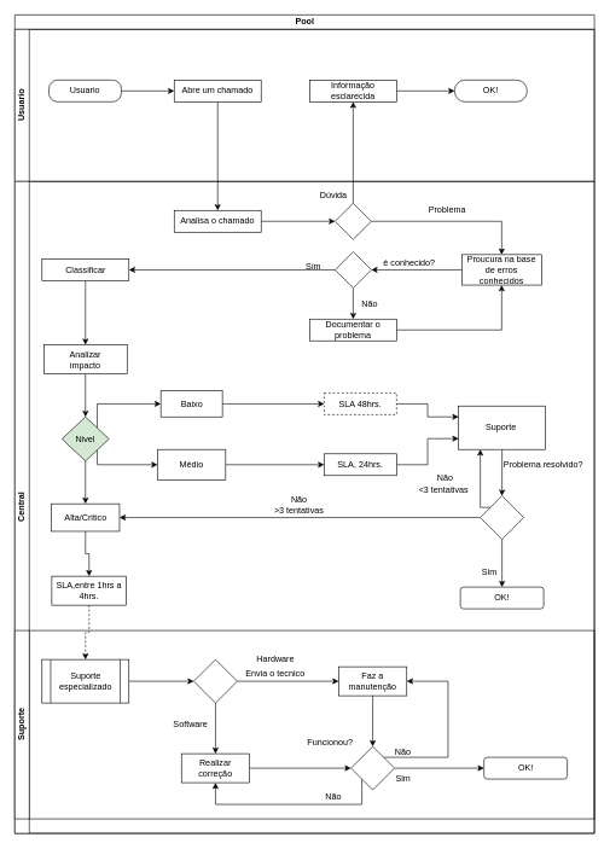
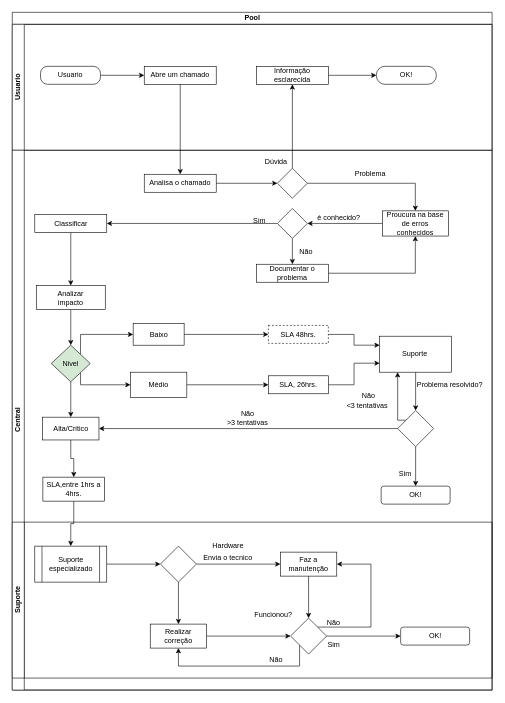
  <mxCell id="0" />
  <mxCell id="1" parent="0" />
  <mxCell id="2" value="Pool" style="swimlane;html=1;childLayout=stackLayout;resizeParent=1;resizeParentMax=0;horizontal=1;startSize=20;horizontalStack=0;" parent="1" vertex="1"><mxGeometry x="20" y="20" width="800" height="1130" as="geometry" /></mxCell>
  <mxCell id="3" value="Usuario" style="swimlane;html=1;startSize=20;horizontal=0;" parent="2" vertex="1"><mxGeometry y="20" width="800" height="210" as="geometry"><mxRectangle y="20" width="800" height="40" as="alternateBounds" /></mxGeometry></mxCell>
  <mxCell id="4" value="" style="edgeStyle=orthogonalEdgeStyle;rounded=0;orthogonalLoop=1;jettySize=auto;html=1;" parent="3" source="5" target="6" edge="1"><mxGeometry relative="1" as="geometry" /></mxCell>
  <mxCell id="5" value="Usuario" style="rounded=1;whiteSpace=wrap;html=1;arcSize=40;" parent="3" vertex="1"><mxGeometry x="47" y="70" width="100" height="30" as="geometry" /></mxCell>
  <mxCell id="6" value="Abre um chamado" style="rounded=0;whiteSpace=wrap;html=1;" parent="3" vertex="1"><mxGeometry x="220" y="70" width="120" height="30" as="geometry" /></mxCell>
  <mxCell id="7" style="edgeStyle=orthogonalEdgeStyle;rounded=0;orthogonalLoop=1;jettySize=auto;html=1;exitX=1;exitY=0.5;exitDx=0;exitDy=0;entryX=0;entryY=0.5;entryDx=0;entryDy=0;" parent="3" source="8" target="9" edge="1"><mxGeometry relative="1" as="geometry" /></mxCell>
  <mxCell id="8" value="Informação esclarecida" style="rounded=0;whiteSpace=wrap;html=1;" parent="3" vertex="1"><mxGeometry x="407" y="70" width="120" height="30" as="geometry" /></mxCell>
  <mxCell id="9" value="OK!" style="rounded=1;whiteSpace=wrap;html=1;arcSize=48;" parent="3" vertex="1"><mxGeometry x="607" y="70" width="100" height="30" as="geometry" /></mxCell>
  <mxCell id="10" style="edgeStyle=orthogonalEdgeStyle;rounded=0;orthogonalLoop=1;jettySize=auto;html=1;entryX=0.5;entryY=0;entryDx=0;entryDy=0;" parent="2" source="6" target="68" edge="1"><mxGeometry relative="1" as="geometry" /></mxCell>
  <mxCell id="11" style="edgeStyle=orthogonalEdgeStyle;rounded=0;orthogonalLoop=1;jettySize=auto;html=1;exitX=0.5;exitY=0;exitDx=0;exitDy=0;entryX=0.5;entryY=1;entryDx=0;entryDy=0;" parent="2" source="70" target="8" edge="1"><mxGeometry relative="1" as="geometry" /></mxCell>
  <mxCell id="12" value="Central&lt;br&gt;" style="swimlane;html=1;startSize=20;horizontal=0;" parent="2" vertex="1"><mxGeometry y="230" width="800" height="900" as="geometry" /></mxCell>
  <mxCell id="13" style="edgeStyle=orthogonalEdgeStyle;rounded=0;orthogonalLoop=1;jettySize=auto;html=1;exitX=0;exitY=0.5;exitDx=0;exitDy=0;entryX=1;entryY=0.5;entryDx=0;entryDy=0;" parent="12" source="14" target="75" edge="1"><mxGeometry relative="1" as="geometry" /></mxCell>
  <mxCell id="14" value="Proucura na base de erros conhecidos" style="rounded=0;whiteSpace=wrap;html=1;" parent="12" vertex="1"><mxGeometry x="617" y="101" width="110" height="42" as="geometry" /></mxCell>
  <mxCell id="15" value="" style="edgeStyle=orthogonalEdgeStyle;rounded=0;orthogonalLoop=1;jettySize=auto;html=1;entryX=0.5;entryY=0;entryDx=0;entryDy=0;" parent="12" source="16" target="23" edge="1"><mxGeometry relative="1" as="geometry"><mxPoint x="87" y="210" as="targetPoint" /></mxGeometry></mxCell>
  <mxCell id="16" value="Classificar" style="rounded=0;whiteSpace=wrap;html=1;" parent="12" vertex="1"><mxGeometry x="37.5" y="107" width="120" height="30" as="geometry" /></mxCell>
  <mxCell id="17" value="" style="edgeStyle=orthogonalEdgeStyle;rounded=0;orthogonalLoop=1;jettySize=auto;html=1;" parent="12" source="20" target="48" edge="1"><mxGeometry relative="1" as="geometry" /></mxCell>
  <mxCell id="18" style="edgeStyle=orthogonalEdgeStyle;rounded=0;orthogonalLoop=1;jettySize=auto;html=1;exitX=1;exitY=0;exitDx=0;exitDy=0;entryX=0;entryY=0.5;entryDx=0;entryDy=0;" parent="12" source="20" target="50" edge="1"><mxGeometry relative="1" as="geometry"><Array as="points"><mxPoint x="114" y="307" /></Array></mxGeometry></mxCell>
  <mxCell id="19" style="edgeStyle=orthogonalEdgeStyle;rounded=0;orthogonalLoop=1;jettySize=auto;html=1;exitX=1;exitY=1;exitDx=0;exitDy=0;entryX=0;entryY=0.5;entryDx=0;entryDy=0;" parent="12" source="20" target="25" edge="1"><mxGeometry relative="1" as="geometry"><Array as="points"><mxPoint x="114" y="391" /></Array></mxGeometry></mxCell>
  <mxCell id="20" value="Nivel" style="rhombus;whiteSpace=wrap;html=1;fillColor=#d5e8d4;" parent="12" vertex="1"><mxGeometry x="65" y="325" width="65" height="61" as="geometry" /></mxCell>
  <mxCell id="21" style="edgeStyle=orthogonalEdgeStyle;rounded=0;orthogonalLoop=1;jettySize=auto;html=1;exitX=0.5;exitY=1;exitDx=0;exitDy=0;" parent="12" edge="1"><mxGeometry relative="1" as="geometry"><mxPoint x="258" y="370" as="sourcePoint" /><mxPoint x="258" y="369.5" as="targetPoint" /></mxGeometry></mxCell>
  <mxCell id="22" style="edgeStyle=orthogonalEdgeStyle;rounded=0;orthogonalLoop=1;jettySize=auto;html=1;exitX=0.5;exitY=1;exitDx=0;exitDy=0;entryX=0.5;entryY=0;entryDx=0;entryDy=0;" parent="12" source="23" target="20" edge="1"><mxGeometry relative="1" as="geometry"><mxPoint x="85" y="277" as="sourcePoint" /></mxGeometry></mxCell>
  <mxCell id="23" value="Analizar&lt;br&gt;impacto" style="rounded=0;whiteSpace=wrap;html=1;" parent="12" vertex="1"><mxGeometry x="40" y="225.5" width="115" height="40" as="geometry" /></mxCell>
  <mxCell id="24" style="edgeStyle=orthogonalEdgeStyle;rounded=0;orthogonalLoop=1;jettySize=auto;html=1;exitX=1;exitY=0.5;exitDx=0;exitDy=0;entryX=0;entryY=0.5;entryDx=0;entryDy=0;" parent="12" source="25" target="61" edge="1"><mxGeometry relative="1" as="geometry" /></mxCell>
  <mxCell id="25" value="Médio" style="rounded=0;whiteSpace=wrap;html=1;" parent="12" vertex="1"><mxGeometry x="197" y="370" width="94" height="42" as="geometry" /></mxCell>
  <mxCell id="26" value="Suporte&lt;br&gt;" style="swimlane;html=1;startSize=20;horizontal=0;" parent="12" vertex="1"><mxGeometry y="620" width="800" height="260" as="geometry"><mxRectangle y="260" width="800" height="60" as="alternateBounds" /></mxGeometry></mxCell>
  <mxCell id="27" value="" style="edgeStyle=orthogonalEdgeStyle;rounded=0;orthogonalLoop=1;jettySize=auto;html=1;entryX=0;entryY=0.5;entryDx=0;entryDy=0;" parent="26" source="28" target="31" edge="1"><mxGeometry relative="1" as="geometry"><mxPoint x="237.5" y="70" as="targetPoint" /></mxGeometry></mxCell>
  <mxCell id="28" value="Suporte especializado" style="shape=process;whiteSpace=wrap;html=1;backgroundOutline=1;" parent="26" vertex="1"><mxGeometry x="37.5" y="40" width="120" height="60" as="geometry" /></mxCell>
  <mxCell id="29" value="" style="edgeStyle=orthogonalEdgeStyle;rounded=0;orthogonalLoop=1;jettySize=auto;html=1;" parent="26" source="31" target="35" edge="1"><mxGeometry relative="1" as="geometry" /></mxCell>
  <mxCell id="30" style="edgeStyle=orthogonalEdgeStyle;rounded=0;orthogonalLoop=1;jettySize=auto;html=1;exitX=1;exitY=0.5;exitDx=0;exitDy=0;" parent="26" source="31" target="38" edge="1"><mxGeometry relative="1" as="geometry" /></mxCell>
  <mxCell id="31" value="" style="rhombus;whiteSpace=wrap;html=1;" parent="26" vertex="1"><mxGeometry x="247" y="40" width="60" height="60" as="geometry" /></mxCell>
  <mxCell id="32" value="Hardware" style="text;html=1;resizable=0;points=[];autosize=1;align=left;verticalAlign=top;spacingTop=-4;" parent="26" vertex="1"><mxGeometry x="332" y="30" width="70" height="20" as="geometry" /></mxCell>
  <mxCell id="33" value="Envia o tecnico" style="text;html=1;resizable=0;points=[];autosize=1;align=left;verticalAlign=top;spacingTop=-4;" parent="26" vertex="1"><mxGeometry x="317" y="50" width="100" height="20" as="geometry" /></mxCell>
  <mxCell id="34" style="edgeStyle=orthogonalEdgeStyle;rounded=0;orthogonalLoop=1;jettySize=auto;html=1;exitX=1;exitY=0.5;exitDx=0;exitDy=0;entryX=0;entryY=0.5;entryDx=0;entryDy=0;" parent="26" source="35" target="42" edge="1"><mxGeometry relative="1" as="geometry" /></mxCell>
  <mxCell id="35" value="Realizar correção" style="rounded=0;whiteSpace=wrap;html=1;" parent="26" vertex="1"><mxGeometry x="230" y="170" width="94" height="40" as="geometry" /></mxCell>
- <mxCell id="36" value="Software" style="text;html=1;resizable=0;points=[];autosize=1;align=left;verticalAlign=top;spacingTop=-4;" parent="26" vertex="1"><mxGeometry x="217" y="120" width="60" height="20" as="geometry" /></mxCell>
  <mxCell id="37" style="edgeStyle=orthogonalEdgeStyle;rounded=0;orthogonalLoop=1;jettySize=auto;html=1;exitX=0.5;exitY=1;exitDx=0;exitDy=0;" parent="26" source="38" target="42" edge="1"><mxGeometry relative="1" as="geometry" /></mxCell>
  <mxCell id="38" value="Faz a manutenção" style="rounded=0;whiteSpace=wrap;html=1;" parent="26" vertex="1"><mxGeometry x="447" y="50" width="94" height="40" as="geometry" /></mxCell>
  <mxCell id="39" style="edgeStyle=orthogonalEdgeStyle;rounded=0;orthogonalLoop=1;jettySize=auto;html=1;exitX=1;exitY=0.5;exitDx=0;exitDy=0;entryX=0;entryY=0.5;entryDx=0;entryDy=0;" parent="26" source="42" target="43" edge="1"><mxGeometry relative="1" as="geometry" /></mxCell>
  <mxCell id="40" style="edgeStyle=orthogonalEdgeStyle;rounded=0;orthogonalLoop=1;jettySize=auto;html=1;exitX=1;exitY=0;exitDx=0;exitDy=0;entryX=1;entryY=0.5;entryDx=0;entryDy=0;" parent="26" source="42" target="38" edge="1"><mxGeometry relative="1" as="geometry"><Array as="points"><mxPoint x="598" y="175" /><mxPoint x="598" y="70" /></Array></mxGeometry></mxCell>
  <mxCell id="41" style="edgeStyle=orthogonalEdgeStyle;rounded=0;orthogonalLoop=1;jettySize=auto;html=1;exitX=0;exitY=1;exitDx=0;exitDy=0;entryX=0.5;entryY=1;entryDx=0;entryDy=0;" parent="26" source="42" target="35" edge="1"><mxGeometry relative="1" as="geometry"><Array as="points"><mxPoint x="479" y="240" /><mxPoint x="277" y="240" /></Array></mxGeometry></mxCell>
  <mxCell id="42" value="" style="rhombus;whiteSpace=wrap;html=1;" parent="26" vertex="1"><mxGeometry x="464" y="160" width="60" height="60" as="geometry" /></mxCell>
  <mxCell id="43" value="OK!" style="rounded=1;whiteSpace=wrap;html=1;" parent="26" vertex="1"><mxGeometry x="647.5" y="175" width="115" height="30" as="geometry" /></mxCell>
  <mxCell id="44" value="Não" style="text;html=1;resizable=0;points=[];autosize=1;align=left;verticalAlign=top;spacingTop=-4;" parent="26" vertex="1"><mxGeometry x="427" y="220" width="40" height="20" as="geometry" /></mxCell>
  <mxCell id="45" value="Sim" style="text;html=1;resizable=0;points=[];autosize=1;align=left;verticalAlign=top;spacingTop=-4;" parent="26" vertex="1"><mxGeometry x="524" y="195" width="40" height="20" as="geometry" /></mxCell>
  <mxCell id="46" value="Funcionou?" style="text;html=1;resizable=0;points=[];autosize=1;align=left;verticalAlign=top;spacingTop=-4;" parent="26" vertex="1"><mxGeometry x="402" y="145" width="80" height="20" as="geometry" /></mxCell>
  <mxCell id="47" style="edgeStyle=orthogonalEdgeStyle;rounded=0;orthogonalLoop=1;jettySize=auto;html=1;exitX=0.5;exitY=1;exitDx=0;exitDy=0;entryX=0.5;entryY=0;entryDx=0;entryDy=0;" parent="12" source="48" target="82" edge="1"><mxGeometry relative="1" as="geometry" /></mxCell>
  <mxCell id="48" value="Alta/Critico" style="rounded=0;whiteSpace=wrap;html=1;" parent="12" vertex="1"><mxGeometry x="50.5" y="445" width="94" height="38" as="geometry" /></mxCell>
  <mxCell id="49" style="edgeStyle=orthogonalEdgeStyle;rounded=0;orthogonalLoop=1;jettySize=auto;html=1;exitX=1;exitY=0.5;exitDx=0;exitDy=0;entryX=0;entryY=0.5;entryDx=0;entryDy=0;" parent="12" source="50" target="59" edge="1"><mxGeometry relative="1" as="geometry" /></mxCell>
  <mxCell id="50" value="Baixo" style="rounded=0;whiteSpace=wrap;html=1;" parent="12" vertex="1"><mxGeometry x="201.5" y="289" width="85" height="36" as="geometry" /></mxCell>
  <mxCell id="51" style="edgeStyle=orthogonalEdgeStyle;rounded=0;orthogonalLoop=1;jettySize=auto;html=1;exitX=0.5;exitY=1;exitDx=0;exitDy=0;entryX=0.5;entryY=0;entryDx=0;entryDy=0;" parent="12" source="52" target="56" edge="1"><mxGeometry relative="1" as="geometry" /></mxCell>
  <mxCell id="52" value="Suporte&amp;nbsp;" style="rounded=0;whiteSpace=wrap;html=1;" parent="12" vertex="1"><mxGeometry x="612.5" y="310" width="120" height="60" as="geometry" /></mxCell>
  <mxCell id="53" style="edgeStyle=orthogonalEdgeStyle;rounded=0;orthogonalLoop=1;jettySize=auto;html=1;exitX=0;exitY=0.5;exitDx=0;exitDy=0;entryX=1;entryY=0.5;entryDx=0;entryDy=0;" parent="12" source="56" target="48" edge="1"><mxGeometry relative="1" as="geometry" /></mxCell>
  <mxCell id="54" style="edgeStyle=orthogonalEdgeStyle;rounded=0;orthogonalLoop=1;jettySize=auto;html=1;exitX=0.5;exitY=1;exitDx=0;exitDy=0;entryX=0.5;entryY=0;entryDx=0;entryDy=0;" parent="12" source="56" target="66" edge="1"><mxGeometry relative="1" as="geometry" /></mxCell>
  <mxCell id="55" style="edgeStyle=orthogonalEdgeStyle;rounded=0;orthogonalLoop=1;jettySize=auto;html=1;exitX=0;exitY=0;exitDx=0;exitDy=0;entryX=0.25;entryY=1;entryDx=0;entryDy=0;" parent="12" source="56" target="52" edge="1"><mxGeometry relative="1" as="geometry"><Array as="points"><mxPoint x="642" y="450" /></Array></mxGeometry></mxCell>
  <mxCell id="56" value="" style="rhombus;whiteSpace=wrap;html=1;" parent="12" vertex="1"><mxGeometry x="642.5" y="434" width="60" height="60" as="geometry" /></mxCell>
  <mxCell id="57" value="Sim" style="text;html=1;resizable=0;points=[];autosize=1;align=left;verticalAlign=top;spacingTop=-4;" parent="12" vertex="1"><mxGeometry x="642.5" y="530" width="40" height="20" as="geometry" /></mxCell>
  <mxCell id="58" style="edgeStyle=orthogonalEdgeStyle;rounded=0;orthogonalLoop=1;jettySize=auto;html=1;exitX=1;exitY=0.5;exitDx=0;exitDy=0;entryX=0;entryY=0.25;entryDx=0;entryDy=0;" parent="12" source="59" target="52" edge="1"><mxGeometry relative="1" as="geometry" /></mxCell>
  <mxCell id="59" value="SLA 48hrs." style="rounded=0;whiteSpace=wrap;html=1;dashed=1;" parent="12" vertex="1"><mxGeometry x="427" y="292" width="100" height="30" as="geometry" /></mxCell>
  <mxCell id="60" style="edgeStyle=orthogonalEdgeStyle;rounded=0;orthogonalLoop=1;jettySize=auto;html=1;exitX=1;exitY=0.5;exitDx=0;exitDy=0;entryX=0;entryY=0.75;entryDx=0;entryDy=0;" parent="12" source="61" target="52" edge="1"><mxGeometry relative="1" as="geometry" /></mxCell>
- <mxCell id="61" value="SLA, 24hrs." style="rounded=0;whiteSpace=wrap;html=1;" parent="12" vertex="1"><mxGeometry x="427" y="376" width="100" height="30" as="geometry" /></mxCell>
+ <mxCell id="61" value="SLA, 26hrs." style="rounded=0;whiteSpace=wrap;html=1;" parent="12" vertex="1"><mxGeometry x="427" y="376" width="100" height="30" as="geometry" /></mxCell>
  <mxCell id="62" value="Não&amp;nbsp;" style="text;html=1;strokeColor=none;fillColor=none;align=center;verticalAlign=middle;whiteSpace=wrap;rounded=0;" parent="12" vertex="1"><mxGeometry x="576" y="399.5" width="40" height="20" as="geometry" /></mxCell>
  <mxCell id="63" value="&amp;lt;3 tentativas" style="text;html=1;resizable=0;points=[];autosize=1;align=left;verticalAlign=top;spacingTop=-4;" parent="12" vertex="1"><mxGeometry x="556" y="416" width="80" height="20" as="geometry" /></mxCell>
  <mxCell id="64" value="Problema resolvido?" style="text;html=1;resizable=0;points=[];autosize=1;align=left;verticalAlign=top;spacingTop=-4;" parent="12" vertex="1"><mxGeometry x="672.5" y="381" width="120" height="20" as="geometry" /></mxCell>
  <mxCell id="65" value="&amp;nbsp; &amp;nbsp; &amp;nbsp; &amp;nbsp; Não&lt;br&gt;&amp;nbsp;&amp;gt;3 tentativas" style="text;html=1;resizable=0;points=[];autosize=1;align=left;verticalAlign=top;spacingTop=-4;" parent="12" vertex="1"><mxGeometry x="353" y="430" width="90" height="30" as="geometry" /></mxCell>
  <mxCell id="66" value="OK!" style="rounded=1;whiteSpace=wrap;html=1;" parent="12" vertex="1"><mxGeometry x="615" y="560" width="115" height="30" as="geometry" /></mxCell>
  <mxCell id="67" style="edgeStyle=orthogonalEdgeStyle;rounded=0;orthogonalLoop=1;jettySize=auto;html=1;entryX=0;entryY=0.5;entryDx=0;entryDy=0;" parent="12" source="68" target="70" edge="1"><mxGeometry relative="1" as="geometry" /></mxCell>
  <mxCell id="68" value="Analisa o chamado" style="rounded=0;whiteSpace=wrap;html=1;" parent="12" vertex="1"><mxGeometry x="220" y="40" width="120" height="30" as="geometry" /></mxCell>
  <mxCell id="69" style="edgeStyle=orthogonalEdgeStyle;rounded=0;orthogonalLoop=1;jettySize=auto;html=1;exitX=1;exitY=0.5;exitDx=0;exitDy=0;entryX=0.5;entryY=0;entryDx=0;entryDy=0;" parent="12" source="70" target="14" edge="1"><mxGeometry relative="1" as="geometry" /></mxCell>
  <mxCell id="70" value="" style="rhombus;whiteSpace=wrap;html=1;" parent="12" vertex="1"><mxGeometry x="442" y="30" width="50" height="50" as="geometry" /></mxCell>
  <mxCell id="71" value="Dúvida" style="text;html=1;strokeColor=none;fillColor=none;align=center;verticalAlign=middle;whiteSpace=wrap;rounded=0;" parent="12" vertex="1"><mxGeometry x="420" y="10" width="40" height="20" as="geometry" /></mxCell>
  <mxCell id="72" value="Problema" style="text;html=1;strokeColor=none;fillColor=none;align=center;verticalAlign=middle;whiteSpace=wrap;rounded=0;" parent="12" vertex="1"><mxGeometry x="577" y="30" width="40" height="20" as="geometry" /></mxCell>
  <mxCell id="73" style="edgeStyle=orthogonalEdgeStyle;rounded=0;orthogonalLoop=1;jettySize=auto;html=1;exitX=0;exitY=0.5;exitDx=0;exitDy=0;entryX=1;entryY=0.5;entryDx=0;entryDy=0;" parent="12" source="75" target="16" edge="1"><mxGeometry relative="1" as="geometry" /></mxCell>
  <mxCell id="74" style="edgeStyle=orthogonalEdgeStyle;rounded=0;orthogonalLoop=1;jettySize=auto;html=1;exitX=0.5;exitY=1;exitDx=0;exitDy=0;entryX=0.5;entryY=0;entryDx=0;entryDy=0;" parent="12" source="75" target="77" edge="1"><mxGeometry relative="1" as="geometry" /></mxCell>
  <mxCell id="75" value="" style="rhombus;whiteSpace=wrap;html=1;" parent="12" vertex="1"><mxGeometry x="442" y="97" width="50" height="50" as="geometry" /></mxCell>
  <mxCell id="76" style="edgeStyle=orthogonalEdgeStyle;rounded=0;orthogonalLoop=1;jettySize=auto;html=1;exitX=1;exitY=0.5;exitDx=0;exitDy=0;entryX=0.5;entryY=1;entryDx=0;entryDy=0;" parent="12" source="77" target="14" edge="1"><mxGeometry relative="1" as="geometry" /></mxCell>
  <mxCell id="77" value="Documentar o problema" style="rounded=0;whiteSpace=wrap;html=1;" parent="12" vertex="1"><mxGeometry x="407" y="190" width="120" height="30" as="geometry" /></mxCell>
  <mxCell id="78" value="Não" style="text;html=1;resizable=0;points=[];autosize=1;align=left;verticalAlign=top;spacingTop=-4;" parent="12" vertex="1"><mxGeometry x="477" y="160" width="40" height="20" as="geometry" /></mxCell>
  <mxCell id="79" value="Sim" style="text;html=1;resizable=0;points=[];autosize=1;align=left;verticalAlign=top;spacingTop=-4;" parent="12" vertex="1"><mxGeometry x="400" y="107" width="40" height="20" as="geometry" /></mxCell>
  <mxCell id="80" value="é conhecido?" style="text;html=1;resizable=0;points=[];autosize=1;align=left;verticalAlign=top;spacingTop=-4;" parent="12" vertex="1"><mxGeometry x="507" y="102" width="90" height="20" as="geometry" /></mxCell>
- <mxCell id="81" style="edgeStyle=orthogonalEdgeStyle;rounded=0;orthogonalLoop=1;jettySize=auto;html=1;exitX=0.5;exitY=1;exitDx=0;exitDy=0;entryX=0.5;entryY=0;entryDx=0;entryDy=0;dashed=1;" parent="12" source="82" target="28" edge="1"><mxGeometry relative="1" as="geometry" /></mxCell>
+ <mxCell id="81" style="edgeStyle=orthogonalEdgeStyle;rounded=0;orthogonalLoop=1;jettySize=auto;html=1;exitX=0.5;exitY=1;exitDx=0;exitDy=0;entryX=0.5;entryY=0;entryDx=0;entryDy=0;" parent="12" source="82" target="28" edge="1"><mxGeometry relative="1" as="geometry" /></mxCell>
  <mxCell id="82" value="SLA,entre 1hrs a 4hrs." style="rounded=0;whiteSpace=wrap;html=1;" parent="12" vertex="1"><mxGeometry x="51" y="545" width="103" height="40" as="geometry" /></mxCell>
  <mxCell id="83" value="Não" style="text;html=1;resizable=0;points=[];autosize=1;align=left;verticalAlign=top;spacingTop=-4;" parent="1" vertex="1"><mxGeometry x="543" y="1028" width="40" height="20" as="geometry" /></mxCell>
